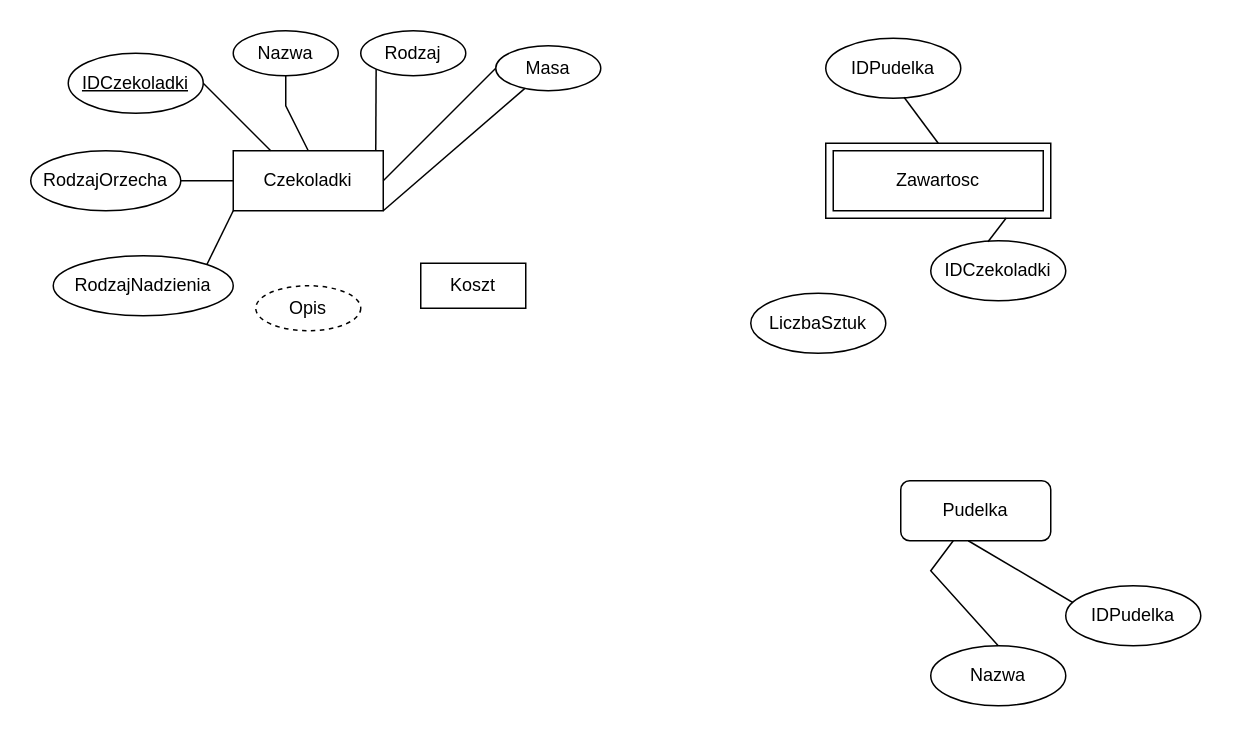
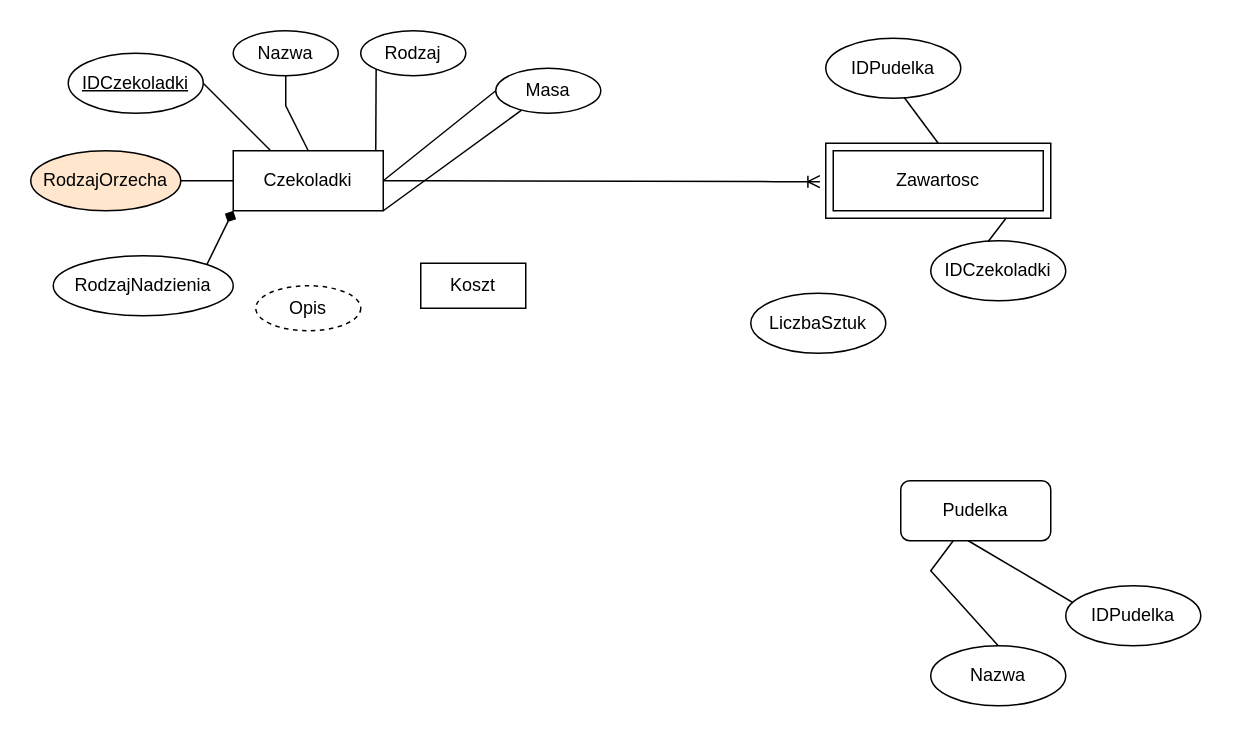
  <mxCell id="0" />
  <mxCell id="1" parent="0" />
  <mxCell id="2" value="Czekoladki" style="whiteSpace=wrap;html=1;align=center;" vertex="1" parent="1"><mxGeometry x="155" y="100" width="100" height="40" as="geometry" /></mxCell>
  <mxCell id="3" value="IDCzekoladki" style="ellipse;whiteSpace=wrap;align=center;fontStyle=4" vertex="1" parent="1"><mxGeometry x="45" y="35" width="90" height="40" as="geometry" /></mxCell>
  <mxCell id="4" value="Nazwa" style="ellipse;whiteSpace=wrap;align=center;" vertex="1" parent="1"><mxGeometry x="155" y="20" width="70" height="30" as="geometry" /></mxCell>
  <mxCell id="5" value="Rodzaj" style="ellipse;whiteSpace=wrap;align=center;" vertex="1" parent="1"><mxGeometry x="240" y="20" width="70" height="30" as="geometry" /></mxCell>
- <mxCell id="6" value="RodzajOrzecha" style="ellipse;whiteSpace=wrap;align=center;" vertex="1" parent="1"><mxGeometry x="20" y="100" width="100" height="40" as="geometry" /></mxCell>
+ <mxCell id="6" value="RodzajOrzecha" style="ellipse;whiteSpace=wrap;align=center;fillColor=#ffe6cc;" vertex="1" parent="1"><mxGeometry x="20" y="100" width="100" height="40" as="geometry" /></mxCell>
  <mxCell id="7" style="edgeStyle=orthogonalEdgeStyle;rounded=0;orthogonalLoop=1;jettySize=auto;html=1;exitX=0.5;exitY=1;exitDx=0;exitDy=0;" edge="1" parent="1" source="6" target="6"><mxGeometry relative="1" as="geometry" /></mxCell>
  <mxCell id="8" value="RodzajNadzienia" style="ellipse;whiteSpace=wrap;align=center;fontStyle=0" vertex="1" parent="1"><mxGeometry x="35" y="170" width="120" height="40" as="geometry" /></mxCell>
  <mxCell id="9" value="Opis" style="ellipse;whiteSpace=wrap;align=center;dashed=1;" vertex="1" parent="1"><mxGeometry x="170" y="190" width="70" height="30" as="geometry" /></mxCell>
  <mxCell id="10" value="Koszt" style="whiteSpace=wrap;align=center;rounded=0;" vertex="1" parent="1"><mxGeometry x="280" y="175" width="70" height="30" as="geometry" /></mxCell>
- <mxCell id="11" value="Masa" style="ellipse;whiteSpace=wrap;align=center;" vertex="1" parent="1"><mxGeometry x="330" y="30" width="70" height="30" as="geometry" /></mxCell>
- <mxCell id="12" value="" style="endArrow=none;html=1;rounded=0;entryX=0;entryY=1;entryDx=0;entryDy=0;exitX=1;exitY=0;exitDx=0;exitDy=0;" edge="1" parent="1" source="8" target="2"><mxGeometry width="50" height="50" relative="1" as="geometry"><mxPoint x="135" y="190" as="sourcePoint" /><mxPoint x="135" y="140" as="targetPoint" /></mxGeometry></mxCell>
+ <mxCell id="11" value="Masa" style="ellipse;whiteSpace=wrap;align=center;" vertex="1" parent="1"><mxGeometry x="330" y="45" width="70" height="30" as="geometry" /></mxCell>
+ <mxCell id="12" value="" style="endArrow=diamond;html=1;rounded=0;entryX=0;entryY=1;entryDx=0;entryDy=0;exitX=1;exitY=0;exitDx=0;exitDy=0;" edge="1" parent="1" source="8" target="2"><mxGeometry width="50" height="50" relative="1" as="geometry"><mxPoint x="135" y="190" as="sourcePoint" /><mxPoint x="135" y="140" as="targetPoint" /></mxGeometry></mxCell>
  <mxCell id="13" value="" style="endArrow=none;html=1;rounded=0;entryX=0;entryY=0.5;entryDx=0;entryDy=0;exitX=1;exitY=0;exitDx=0;exitDy=0;" edge="1" parent="1" target="2"><mxGeometry width="50" height="50" relative="1" as="geometry"><mxPoint x="120" y="120" as="sourcePoint" /><mxPoint x="155" y="84" as="targetPoint" /></mxGeometry></mxCell>
  <mxCell id="14" value="" style="endArrow=none;html=1;rounded=0;entryX=0.25;entryY=0;entryDx=0;entryDy=0;exitX=1;exitY=0.5;exitDx=0;exitDy=0;" edge="1" parent="1" source="3" target="2"><mxGeometry width="50" height="50" relative="1" as="geometry"><mxPoint x="150" y="86" as="sourcePoint" /><mxPoint x="185" y="50" as="targetPoint" /></mxGeometry></mxCell>
  <mxCell id="15" value="" style="endArrow=none;html=1;rounded=0;entryX=0.5;entryY=1;entryDx=0;entryDy=0;exitX=0.5;exitY=0;exitDx=0;exitDy=0;" edge="1" parent="1" source="2" target="4"><mxGeometry width="50" height="50" relative="1" as="geometry"><mxPoint x="205" y="100" as="sourcePoint" /><mxPoint x="240" y="64" as="targetPoint" /><Array as="points"><mxPoint x="190" y="70" /><mxPoint x="190" y="60" /></Array></mxGeometry></mxCell>
  <mxCell id="16" value="" style="endArrow=none;html=1;rounded=0;exitX=1;exitY=1;exitDx=0;exitDy=0;" edge="1" parent="1" source="2" target="11"><mxGeometry width="50" height="50" relative="1" as="geometry"><mxPoint x="386" y="156" as="sourcePoint" /><mxPoint x="421" y="120" as="targetPoint" /></mxGeometry></mxCell>
  <mxCell id="17" value="" style="endArrow=none;html=1;rounded=0;entryX=0;entryY=0.5;entryDx=0;entryDy=0;exitX=1;exitY=0;exitDx=0;exitDy=0;" edge="1" parent="1" target="11"><mxGeometry width="50" height="50" relative="1" as="geometry"><mxPoint x="255" y="120" as="sourcePoint" /><mxPoint x="290" y="84" as="targetPoint" /></mxGeometry></mxCell>
  <mxCell id="18" value="" style="endArrow=none;html=1;rounded=0;entryX=0;entryY=1;entryDx=0;entryDy=0;exitX=1;exitY=0;exitDx=0;exitDy=0;" edge="1" parent="1" target="5"><mxGeometry width="50" height="50" relative="1" as="geometry"><mxPoint x="250" y="100" as="sourcePoint" /><mxPoint x="285" y="64" as="targetPoint" /></mxGeometry></mxCell>
  <mxCell id="19" value="Zawartosc" style="shape=ext;margin=3;double=1;whiteSpace=wrap;html=1;align=center;" vertex="1" parent="1"><mxGeometry x="550" y="95" width="150" height="50" as="geometry" /></mxCell>
  <mxCell id="20" value="" style="group" vertex="1" connectable="0" parent="1"><mxGeometry x="550" y="25" width="90" height="40" as="geometry" /></mxCell>
  <mxCell id="21" value="IDPudelka" style="ellipse;whiteSpace=wrap;align=center;fontStyle=0" vertex="1" parent="20"><mxGeometry width="90" height="40" as="geometry" /></mxCell>
  <mxCell id="22" value="" style="endArrow=none;html=1;rounded=0;entryX=0.58;entryY=0.983;entryDx=0;entryDy=0;exitX=0.5;exitY=0;exitDx=0;exitDy=0;entryPerimeter=0;" edge="1" parent="20" source="19" target="21"><mxGeometry width="50" height="50" relative="1" as="geometry"><mxPoint x="-75" y="110" as="sourcePoint" /><mxPoint y="35" as="targetPoint" /></mxGeometry></mxCell>
  <mxCell id="23" value="" style="group" vertex="1" connectable="0" parent="1"><mxGeometry x="630" y="160" width="90" height="40" as="geometry" /></mxCell>
  <mxCell id="24" value="IDCzekoladki" style="ellipse;whiteSpace=wrap;align=center;fontStyle=0" vertex="1" parent="23"><mxGeometry x="-10" width="90" height="40" as="geometry" /></mxCell>
  <mxCell id="25" value="" style="endArrow=none;html=1;rounded=0;entryX=0.424;entryY=0.018;entryDx=0;entryDy=0;exitX=0.802;exitY=0.997;exitDx=0;exitDy=0;exitPerimeter=0;entryPerimeter=0;" edge="1" parent="1" target="24" source="19"><mxGeometry width="50" height="50" relative="1" as="geometry"><mxPoint x="615" y="275" as="sourcePoint" /><mxPoint x="690" y="200" as="targetPoint" /></mxGeometry></mxCell>
  <mxCell id="26" value="" style="group" vertex="1" connectable="0" parent="1"><mxGeometry x="470" y="205" width="120" height="40" as="geometry" /></mxCell>
  <mxCell id="27" value="LiczbaSztuk" style="ellipse;whiteSpace=wrap;align=center;fontStyle=0" vertex="1" parent="26"><mxGeometry x="30" y="-10" width="90" height="40" as="geometry" /></mxCell>
+ <mxCell id="28" value="" style="edgeStyle=entityRelationEdgeStyle;fontSize=12;html=1;endArrow=ERoneToMany;rounded=0;entryX=-0.026;entryY=0.512;entryDx=0;entryDy=0;entryPerimeter=0;" edge="1" parent="1" source="2" target="19"><mxGeometry width="100" height="100" relative="1" as="geometry"><mxPoint x="310" y="230" as="sourcePoint" /><mxPoint x="410" y="130" as="targetPoint" /></mxGeometry></mxCell>
  <mxCell id="29" value="Pudelka" style="whiteSpace=wrap;html=1;align=center;rounded=1;" vertex="1" parent="1"><mxGeometry x="600" y="320" width="100" height="40" as="geometry" /></mxCell>
  <mxCell id="30" value="" style="group" vertex="1" connectable="0" parent="1"><mxGeometry x="720" y="250" width="90" height="40" as="geometry" /></mxCell>
  <mxCell id="31" value="" style="endArrow=none;html=1;rounded=0;entryX=0.58;entryY=0.983;entryDx=0;entryDy=0;exitX=0.5;exitY=0;exitDx=0;exitDy=0;entryPerimeter=0;" edge="1" parent="30" target="32"><mxGeometry width="50" height="50" relative="1" as="geometry"><mxPoint x="-75" y="110" as="sourcePoint" /><mxPoint y="35" as="targetPoint" /></mxGeometry></mxCell>
  <mxCell id="32" value="IDPudelka" style="ellipse;whiteSpace=wrap;align=center;fontStyle=0" vertex="1" parent="1"><mxGeometry x="710" y="390" width="90" height="40" as="geometry" /></mxCell>
  <mxCell id="33" value="" style="group" vertex="1" connectable="0" parent="1"><mxGeometry x="620" y="430" width="90" height="40" as="geometry" /></mxCell>
  <mxCell id="34" value="Nazwa" style="ellipse;whiteSpace=wrap;align=center;fontStyle=0" vertex="1" parent="33"><mxGeometry width="90" height="40" as="geometry" /></mxCell>
  <mxCell id="35" value="" style="endArrow=none;html=1;rounded=0;entryX=0.5;entryY=0;entryDx=0;entryDy=0;" edge="1" parent="1" target="34" source="29"><mxGeometry width="50" height="50" relative="1" as="geometry"><mxPoint x="480" y="430" as="sourcePoint" /><mxPoint x="630" y="400" as="targetPoint" /><Array as="points"><mxPoint x="620" y="380" /></Array></mxGeometry></mxCell>
